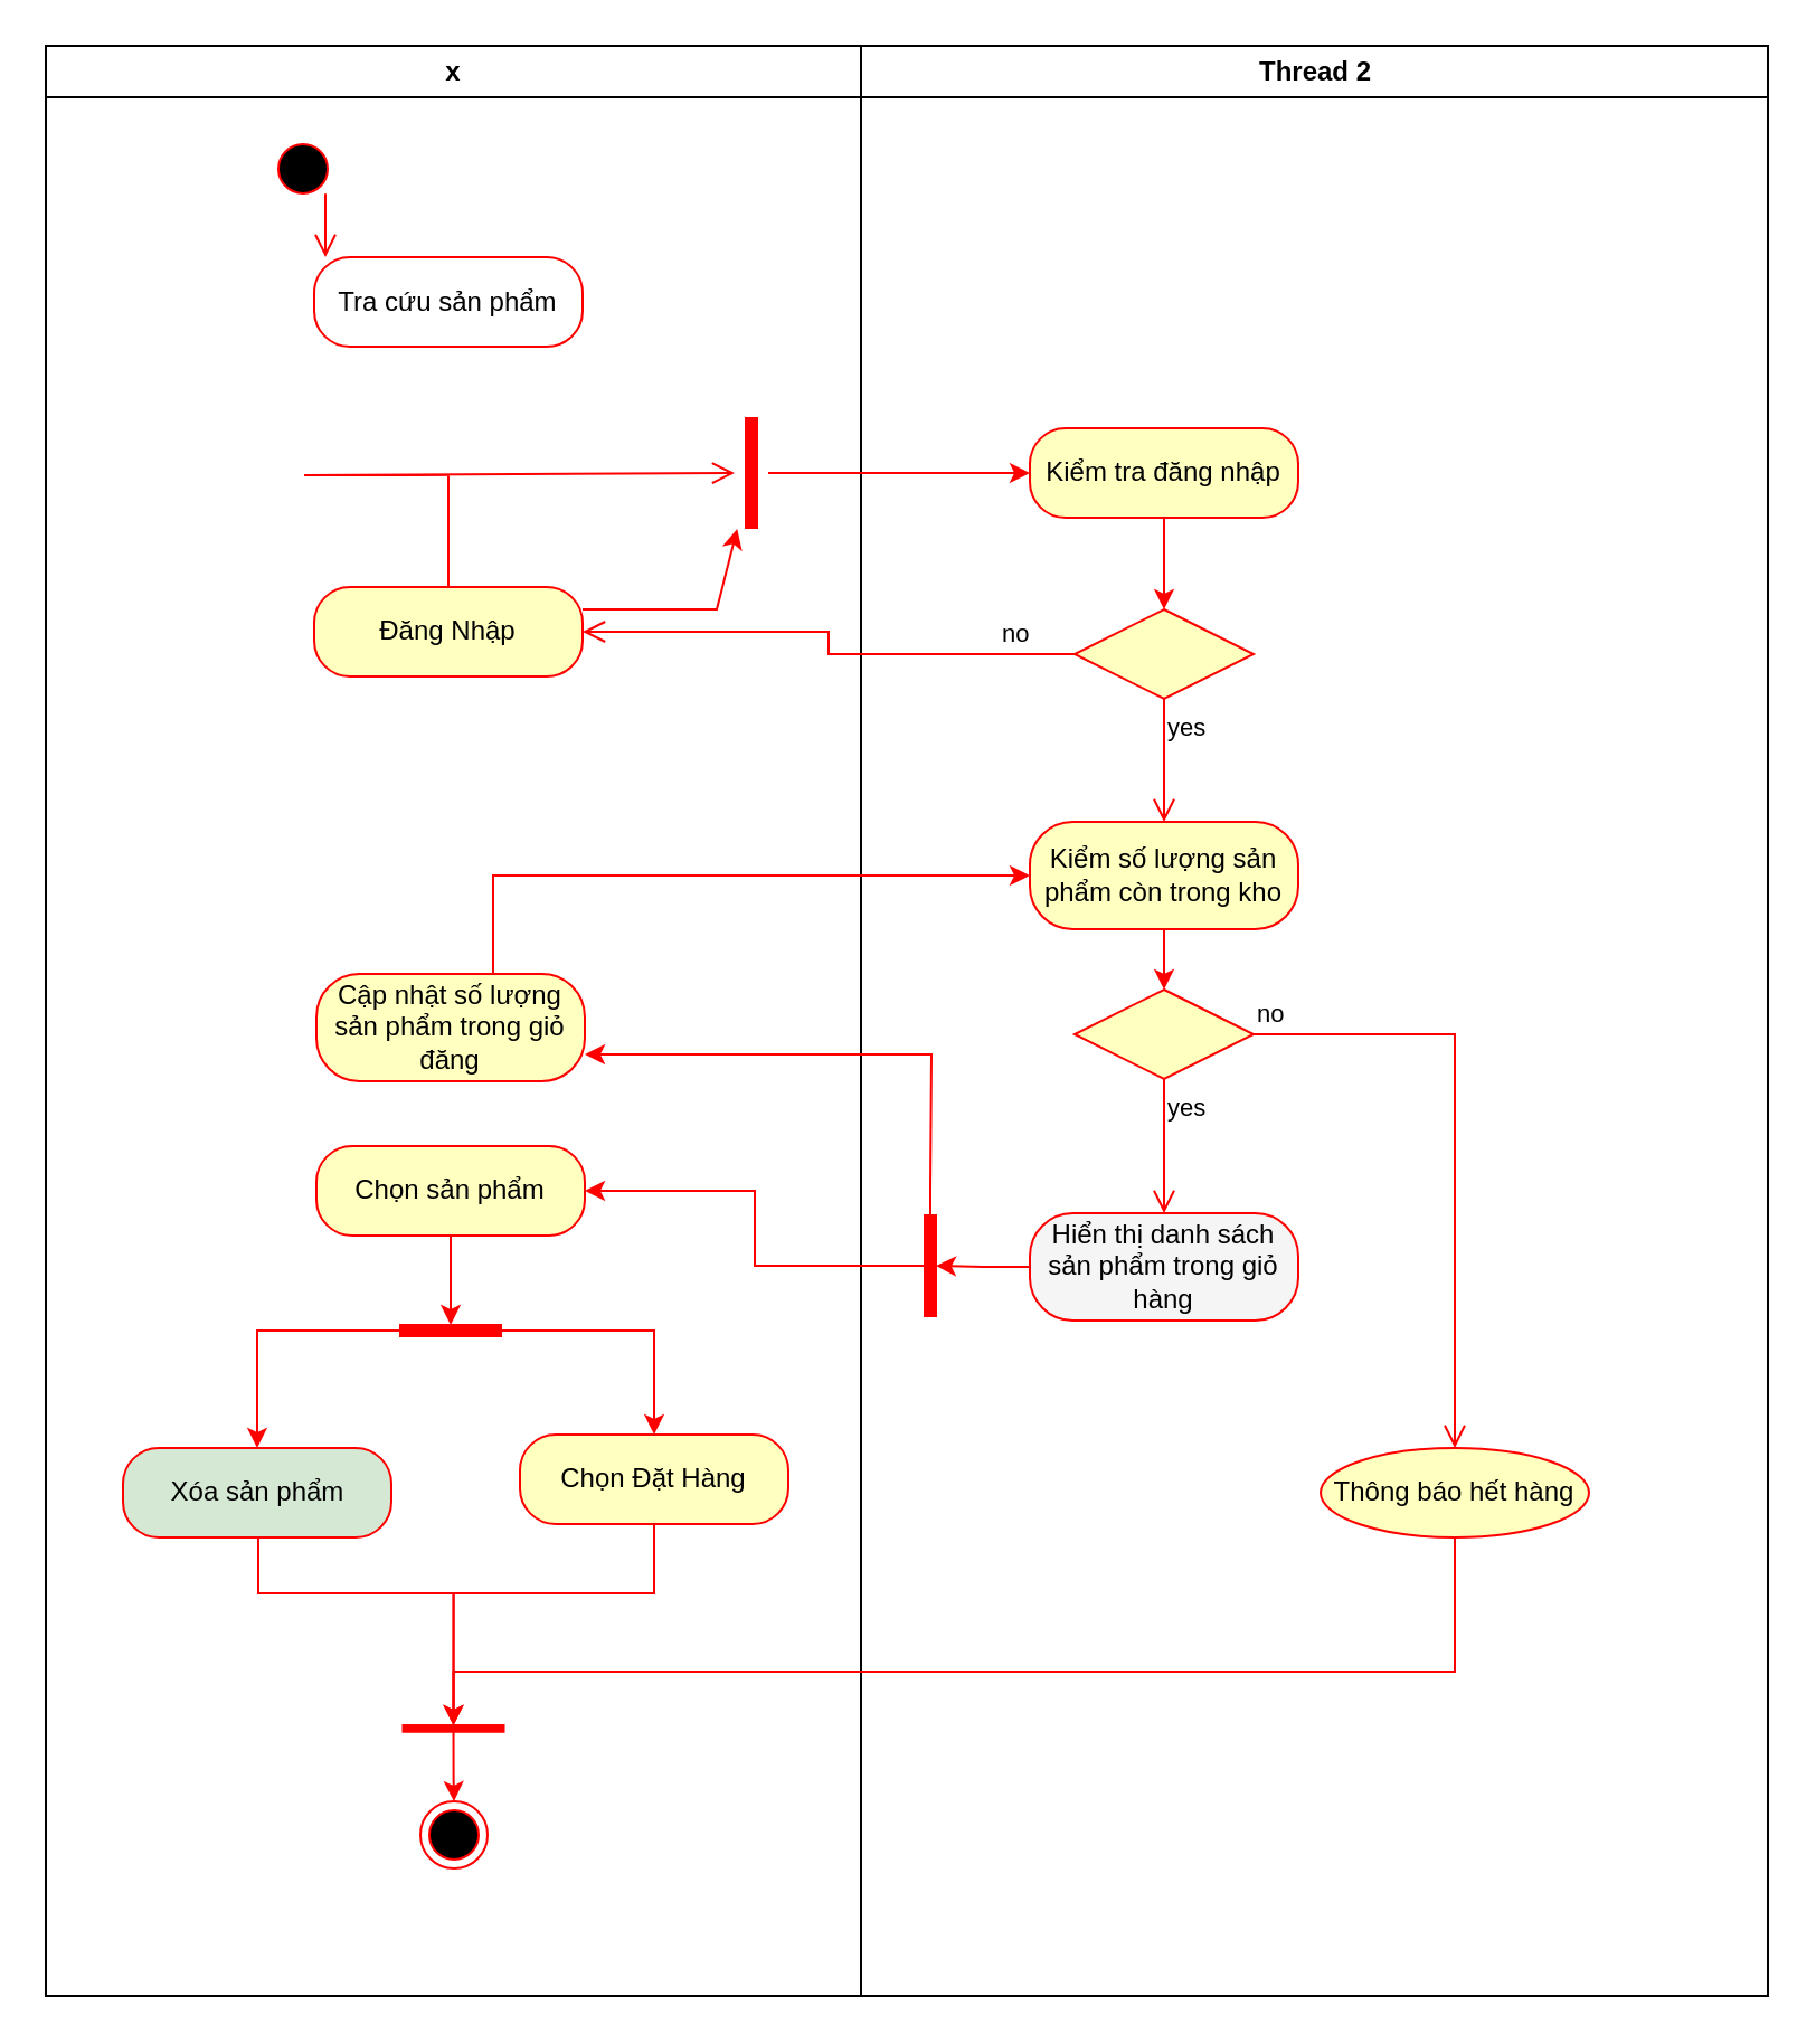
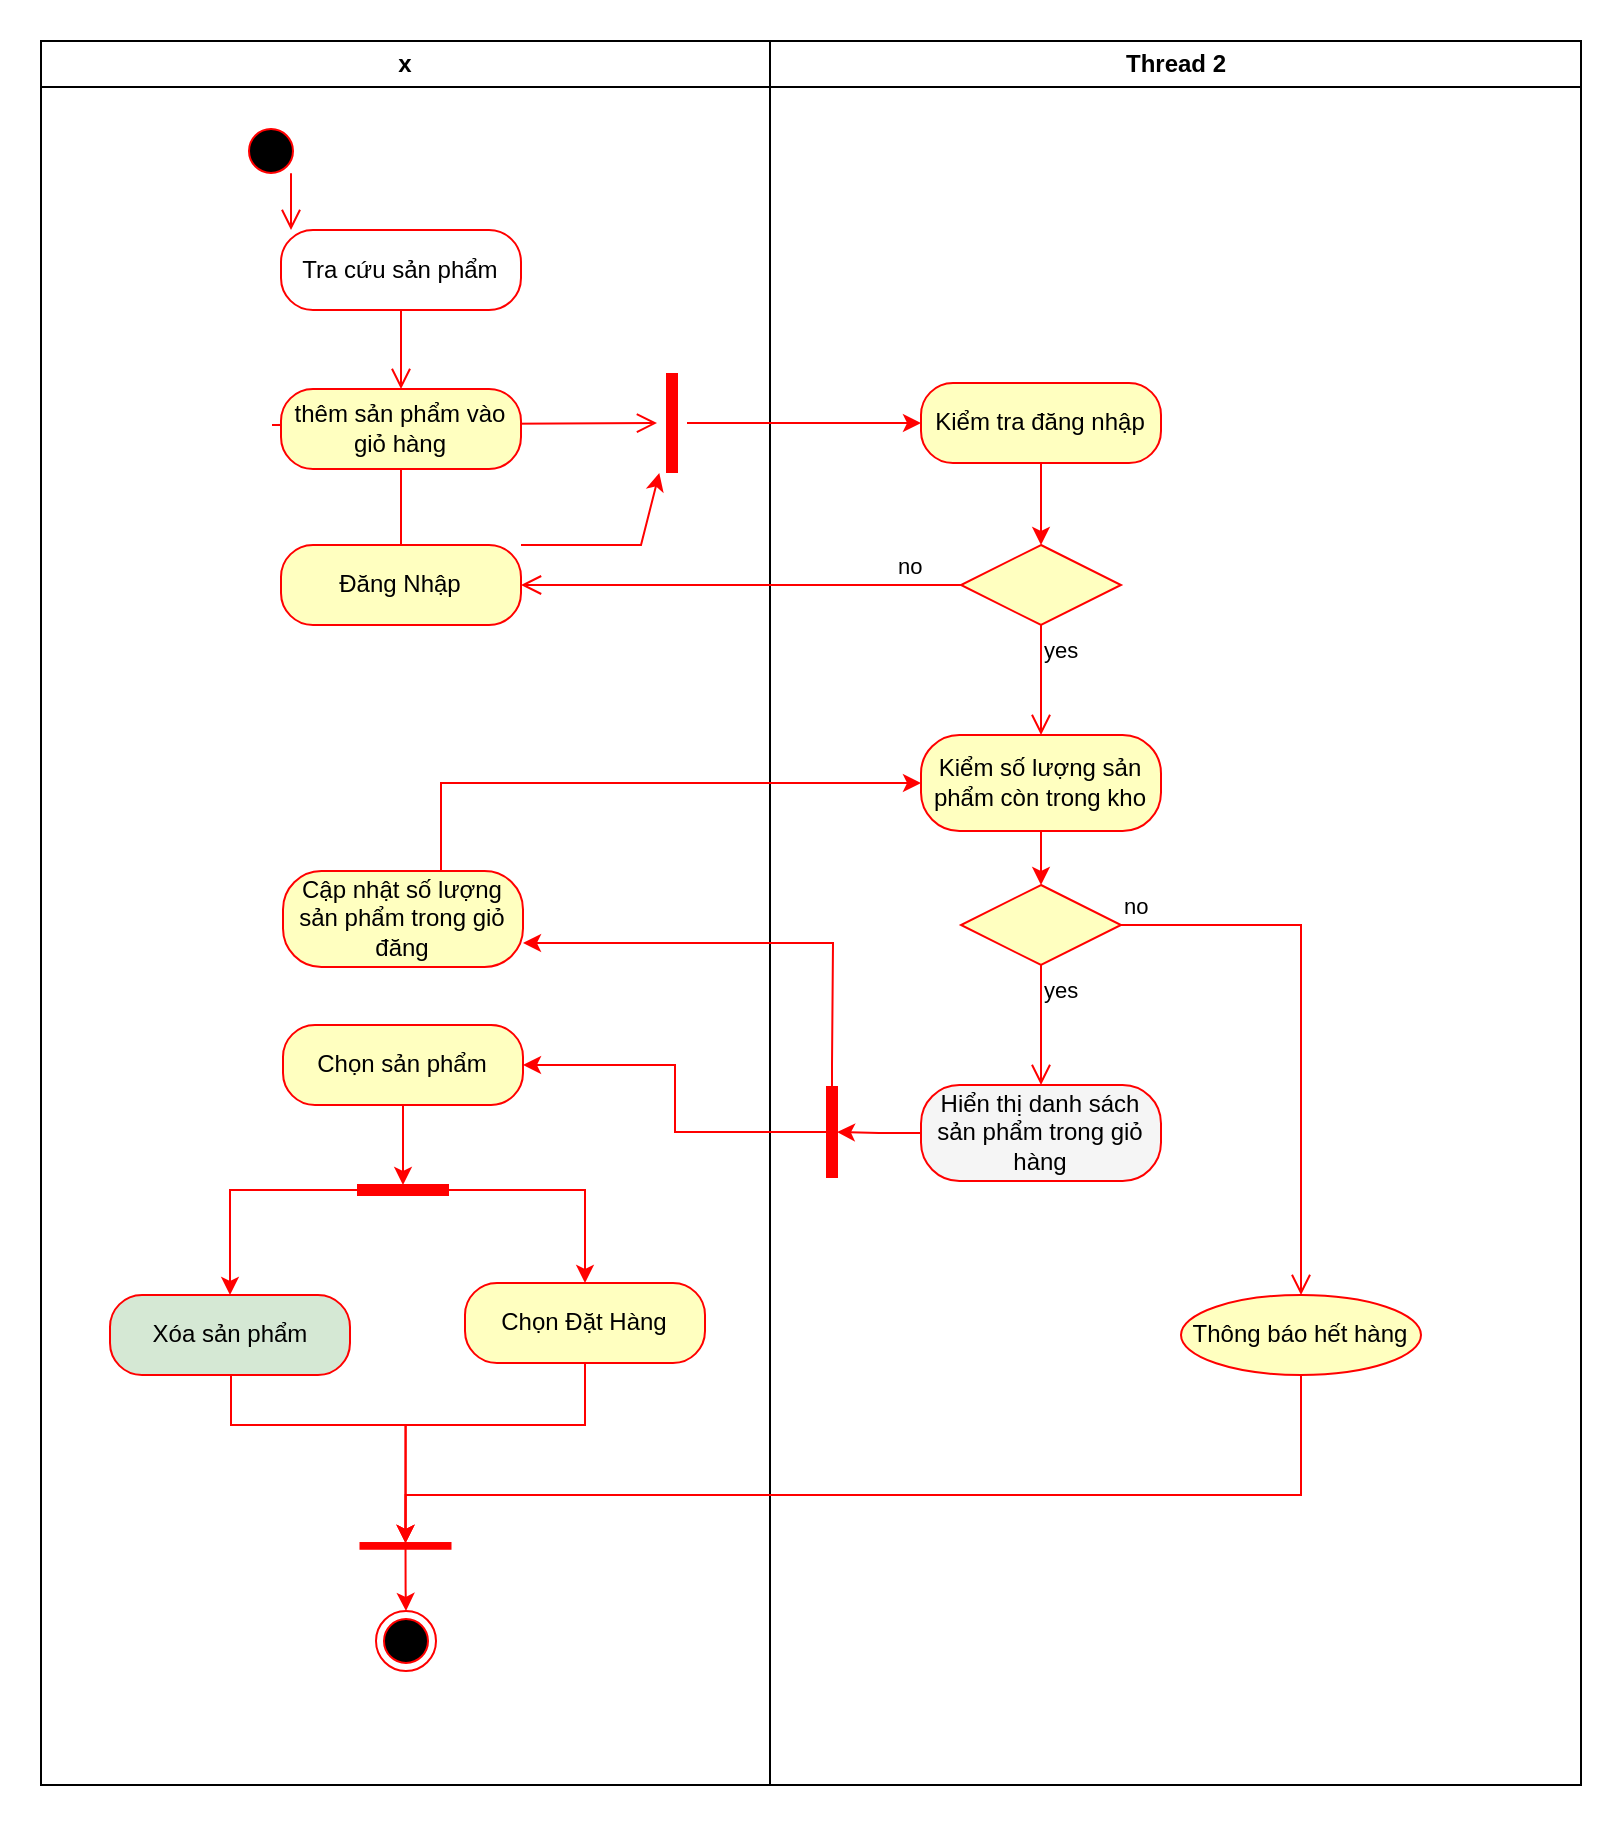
  <mxCell id="0" />
  <mxCell id="1" parent="0" />
  <mxCell id="2" value="x" style="swimlane;whiteSpace=wrap;strokeColor=#000000;" parent="1" vertex="1"><mxGeometry x="20" y="20" width="364.5" height="872" as="geometry" /></mxCell>
  <mxCell id="3" value="" style="ellipse;shape=startState;fillColor=#000000;strokeColor=#ff0000;" parent="2" vertex="1"><mxGeometry x="100" y="40" width="30" height="30" as="geometry" /></mxCell>
  <mxCell id="4" value="" style="edgeStyle=elbowEdgeStyle;elbow=horizontal;verticalAlign=bottom;endArrow=open;endSize=8;strokeColor=#FF0000;endFill=1;rounded=0" parent="2" source="3" target="5" edge="1"><mxGeometry x="100" y="40" as="geometry"><mxPoint x="115.5" y="122" as="targetPoint" /></mxGeometry></mxCell>
  <mxCell id="5" value="Tra cứu sản phẩm" style="rounded=1;whiteSpace=wrap;html=1;arcSize=40;fontColor=#000000;fillColor=#ffffff;strokeColor=#ff0000;" parent="2" vertex="1"><mxGeometry x="120" y="94.5" width="120" height="40" as="geometry" /></mxCell>
  <mxCell id="6" value="" style="edgeStyle=orthogonalEdgeStyle;rounded=0;orthogonalLoop=1;jettySize=auto;html=1;strokeColor=#FF0000;" parent="2" source="7" target="8" edge="1"><mxGeometry relative="1" as="geometry"><Array as="points"><mxPoint x="300" y="252" /></Array></mxGeometry></mxCell>
- <mxCell id="7" value="Đăng Nhập" style="rounded=1;whiteSpace=wrap;html=1;arcSize=40;fontColor=#000000;fillColor=#ffffc0;strokeColor=#ff0000;" parent="2" vertex="1"><mxGeometry x="120" y="242" width="120" height="40" as="geometry" /></mxCell>
+ <mxCell id="7" value="Đăng Nhập" style="rounded=1;whiteSpace=wrap;html=1;arcSize=40;fontColor=#000000;fillColor=#ffffc0;strokeColor=#ff0000;" parent="2" vertex="1"><mxGeometry x="120" y="252" width="120" height="40" as="geometry" /></mxCell>
  <mxCell id="8" value="" style="shape=line;strokeWidth=6;strokeColor=#ff0000;rotation=90" parent="2" vertex="1"><mxGeometry x="290.5" y="183.5" width="50" height="15" as="geometry" /></mxCell>
+ <mxCell id="9" value="" style="edgeStyle=orthogonalEdgeStyle;html=1;verticalAlign=bottom;endArrow=open;endSize=8;strokeColor=#ff0000;rounded=0;" parent="2" source="5" target="12" edge="1"><mxGeometry relative="1" as="geometry"><mxPoint x="225.5" y="142" as="targetPoint" /><Array as="points" /></mxGeometry></mxCell>
  <mxCell id="10" value="" style="edgeStyle=orthogonalEdgeStyle;html=1;verticalAlign=bottom;endArrow=open;endSize=8;strokeColor=#ff0000;rounded=0;" parent="2" source="7" target="8" edge="1"><mxGeometry relative="1" as="geometry"><mxPoint x="115" y="312" as="targetPoint" /><Array as="points"><mxPoint x="115.5" y="192" /><mxPoint x="235.5" y="192" /></Array></mxGeometry></mxCell>
  <mxCell id="11" value="Cập nhật số lượng sản phẩm trong giỏ đăng" style="rounded=1;whiteSpace=wrap;html=1;arcSize=40;fontColor=#000000;fillColor=#ffffc0;strokeColor=#ff0000;" parent="2" vertex="1"><mxGeometry x="121" y="415" width="120" height="48" as="geometry" /></mxCell>
+ <mxCell id="12" value="thêm sản phẩm vào giỏ hàng" style="rounded=1;whiteSpace=wrap;html=1;arcSize=40;fontColor=#000000;fillColor=#ffffc0;strokeColor=#ff0000;" parent="2" vertex="1"><mxGeometry x="120" y="174" width="120" height="40" as="geometry" /></mxCell>
  <mxCell id="13" value="" style="ellipse;html=1;shape=endState;fillColor=#000000;strokeColor=#ff0000;" parent="2" vertex="1"><mxGeometry x="167.5" y="785" width="30" height="30" as="geometry" /></mxCell>
  <mxCell id="14" value="" style="edgeStyle=orthogonalEdgeStyle;rounded=0;orthogonalLoop=1;jettySize=auto;html=1;strokeColor=#FF0000;" parent="2" source="15" target="18" edge="1"><mxGeometry relative="1" as="geometry" /></mxCell>
  <mxCell id="15" value="Chọn sản phẩm" style="rounded=1;whiteSpace=wrap;html=1;arcSize=40;fontColor=#000000;fillColor=#ffffc0;strokeColor=#ff0000;" parent="2" vertex="1"><mxGeometry x="121" y="492" width="120" height="40" as="geometry" /></mxCell>
  <mxCell id="16" value="" style="edgeStyle=orthogonalEdgeStyle;rounded=0;orthogonalLoop=1;jettySize=auto;html=1;strokeColor=light-dark(#ff0000, #ededed);" parent="2" source="18" target="19" edge="1"><mxGeometry relative="1" as="geometry"><mxPoint x="115.0" y="632" as="targetPoint" /></mxGeometry></mxCell>
  <mxCell id="17" value="" style="edgeStyle=orthogonalEdgeStyle;rounded=0;orthogonalLoop=1;jettySize=auto;html=1;strokeColor=#FF0000;" parent="2" source="18" target="20" edge="1"><mxGeometry relative="1" as="geometry" /></mxCell>
  <mxCell id="18" value="" style="whiteSpace=wrap;strokeColor=#FF0000;fillColor=#FF0000;rotation=90;" parent="2" vertex="1"><mxGeometry x="178.5" y="552" width="5" height="45" as="geometry" /></mxCell>
  <mxCell id="19" value="Xóa sản phẩm" style="rounded=1;whiteSpace=wrap;html=1;arcSize=40;fontColor=#000000;fillColor=#d5e8d4;strokeColor=#ff0000;" parent="2" vertex="1"><mxGeometry x="34.5" y="627" width="120" height="40" as="geometry" /></mxCell>
  <mxCell id="20" value="Chọn Đặt Hàng" style="rounded=1;whiteSpace=wrap;html=1;arcSize=40;fontColor=#000000;fillColor=#ffffc0;strokeColor=#ff0000;" parent="2" vertex="1"><mxGeometry x="212" y="621" width="120" height="40" as="geometry" /></mxCell>
  <mxCell id="21" value="" style="edgeStyle=orthogonalEdgeStyle;rounded=0;orthogonalLoop=1;jettySize=auto;html=1;endArrow=none;endFill=0;startArrow=classic;startFill=1;strokeColor=#FF0000;" parent="2" source="24" target="20" edge="1"><mxGeometry relative="1" as="geometry"><Array as="points"><mxPoint x="182" y="692" /><mxPoint x="272" y="692" /></Array></mxGeometry></mxCell>
  <mxCell id="22" value="" style="edgeStyle=orthogonalEdgeStyle;rounded=0;orthogonalLoop=1;jettySize=auto;html=1;startArrow=classic;startFill=1;endArrow=none;endFill=0;strokeColor=#FF0000;" parent="2" source="24" target="19" edge="1"><mxGeometry relative="1" as="geometry"><mxPoint x="119.75" y="714.5" as="targetPoint" /><Array as="points"><mxPoint x="95" y="692" /></Array></mxGeometry></mxCell>
  <mxCell id="23" value="" style="edgeStyle=orthogonalEdgeStyle;rounded=0;orthogonalLoop=1;jettySize=auto;html=1;strokeColor=light-dark(#ff0000, #ededed);" parent="2" source="24" target="13" edge="1"><mxGeometry relative="1" as="geometry"><mxPoint x="182.255" y="876.005" as="targetPoint" /></mxGeometry></mxCell>
  <mxCell id="24" value="" style="whiteSpace=wrap;strokeColor=#FF0000;fillColor=#FF0000;rotation=90;" parent="2" vertex="1"><mxGeometry x="180.82" y="729.94" width="2.87" height="45" as="geometry" /></mxCell>
  <mxCell id="25" value="Thread 2" style="swimlane;whiteSpace=wrap" parent="1" vertex="1"><mxGeometry x="384.5" y="20" width="405.5" height="872" as="geometry" /></mxCell>
  <mxCell id="26" value="" style="whiteSpace=wrap;strokeColor=#FF0000;fillColor=#FF0000" parent="25" vertex="1"><mxGeometry x="28.5" y="523" width="5" height="45" as="geometry" /></mxCell>
  <mxCell id="27" value="" style="edgeStyle=orthogonalEdgeStyle;rounded=0;orthogonalLoop=1;jettySize=auto;html=1;strokeColor=#FF0000;" parent="25" source="28" target="30" edge="1"><mxGeometry relative="1" as="geometry"><mxPoint x="135.5" y="244" as="targetPoint" /></mxGeometry></mxCell>
  <mxCell id="28" value="Kiểm tra đăng nhập" style="rounded=1;whiteSpace=wrap;html=1;arcSize=40;fontColor=#000000;fillColor=#ffffc0;strokeColor=#ff0000;" parent="25" vertex="1"><mxGeometry x="75.5" y="171" width="120" height="40" as="geometry" /></mxCell>
  <mxCell id="29" value="Kiểm số lượng sản phẩm còn trong kho" style="rounded=1;whiteSpace=wrap;html=1;arcSize=40;fontColor=#000000;fillColor=#ffffc0;strokeColor=#ff0000;" parent="25" vertex="1"><mxGeometry x="75.5" y="347" width="120" height="48" as="geometry" /></mxCell>
  <mxCell id="30" value="" style="rhombus;whiteSpace=wrap;html=1;fontColor=#000000;fillColor=#ffffc0;strokeColor=#ff0000;" parent="25" vertex="1"><mxGeometry x="95.5" y="252" width="80" height="40" as="geometry" /></mxCell>
  <mxCell id="31" value="yes" style="edgeStyle=orthogonalEdgeStyle;html=1;align=left;verticalAlign=top;endArrow=open;endSize=8;strokeColor=#ff0000;rounded=0;" parent="25" source="30" target="29" edge="1"><mxGeometry x="-1" relative="1" as="geometry"><mxPoint x="135.5" y="352" as="targetPoint" /></mxGeometry></mxCell>
  <mxCell id="32" value="" style="rhombus;whiteSpace=wrap;html=1;fontColor=#000000;fillColor=#ffffc0;strokeColor=#ff0000;" parent="25" vertex="1"><mxGeometry x="95.5" y="422" width="80" height="40" as="geometry" /></mxCell>
  <mxCell id="33" value="no" style="edgeStyle=orthogonalEdgeStyle;html=1;align=left;verticalAlign=bottom;endArrow=open;endSize=8;strokeColor=#ff0000;rounded=0;" parent="25" source="32" target="36" edge="1"><mxGeometry x="-1" relative="1" as="geometry"><mxPoint x="255.5" y="442" as="targetPoint" /></mxGeometry></mxCell>
  <mxCell id="34" value="yes" style="edgeStyle=orthogonalEdgeStyle;html=1;align=left;verticalAlign=top;endArrow=open;endSize=8;strokeColor=#ff0000;rounded=0;" parent="25" source="32" target="38" edge="1"><mxGeometry x="-1" relative="1" as="geometry"><mxPoint x="135.5" y="522" as="targetPoint" /></mxGeometry></mxCell>
  <mxCell id="35" value="" style="edgeStyle=orthogonalEdgeStyle;rounded=0;orthogonalLoop=1;jettySize=auto;html=1;strokeColor=#FF0000;" parent="25" source="29" target="32" edge="1"><mxGeometry relative="1" as="geometry"><mxPoint x="75.5" y="460" as="sourcePoint" /></mxGeometry></mxCell>
  <mxCell id="36" value="Thông báo hết hàng" style="ellipse;whiteSpace=wrap;html=1;arcSize=40;fontColor=#000000;fillColor=#ffffc0;strokeColor=#ff0000;" parent="25" vertex="1"><mxGeometry x="205.5" y="627" width="120" height="40" as="geometry" /></mxCell>
  <mxCell id="37" value="" style="edgeStyle=orthogonalEdgeStyle;rounded=0;orthogonalLoop=1;jettySize=auto;html=1;strokeColor=#FF0000;" parent="25" source="38" target="26" edge="1"><mxGeometry relative="1" as="geometry" /></mxCell>
  <mxCell id="38" value="Hiển thị danh sách sản phẩm trong giỏ hàng" style="rounded=1;whiteSpace=wrap;html=1;arcSize=40;fontColor=#000000;fillColor=#f5f5f5;strokeColor=#ff0000;" parent="25" vertex="1"><mxGeometry x="75.5" y="522" width="120" height="48" as="geometry" /></mxCell>
  <mxCell id="39" style="edgeStyle=orthogonalEdgeStyle;rounded=0;orthogonalLoop=1;jettySize=auto;html=1;strokeColor=#FF0000;" parent="1" source="8" target="28" edge="1"><mxGeometry relative="1" as="geometry" /></mxCell>
  <mxCell id="40" value="no" style="edgeStyle=orthogonalEdgeStyle;html=1;align=left;verticalAlign=bottom;endArrow=open;endSize=8;strokeColor=#ff0000;rounded=0;" parent="1" source="30" target="7" edge="1"><mxGeometry x="-0.701" relative="1" as="geometry"><mxPoint x="660" y="292" as="targetPoint" /><mxPoint as="offset" /></mxGeometry></mxCell>
  <mxCell id="41" value="" style="edgeStyle=orthogonalEdgeStyle;rounded=0;orthogonalLoop=1;jettySize=auto;html=1;strokeColor=#FF0000;" parent="1" source="11" target="29" edge="1"><mxGeometry relative="1" as="geometry"><mxPoint x="220" y="592" as="targetPoint" /><Array as="points"><mxPoint x="220" y="391" /></Array></mxGeometry></mxCell>
  <mxCell id="42" value="" style="edgeStyle=orthogonalEdgeStyle;rounded=0;orthogonalLoop=1;jettySize=auto;html=1;entryX=1;entryY=0.75;entryDx=0;entryDy=0;strokeColor=#FF0000;" parent="1" source="26" target="11" edge="1"><mxGeometry relative="1" as="geometry"><mxPoint x="333" y="565.5" as="targetPoint" /><Array as="points"><mxPoint x="416" y="532" /><mxPoint x="416" y="471" /></Array></mxGeometry></mxCell>
  <mxCell id="43" value="" style="edgeStyle=orthogonalEdgeStyle;rounded=0;orthogonalLoop=1;jettySize=auto;html=1;strokeColor=#FF0000;" parent="1" source="26" target="15" edge="1"><mxGeometry relative="1" as="geometry"><mxPoint x="333" y="565.5" as="targetPoint" /></mxGeometry></mxCell>
  <mxCell id="44" value="" style="edgeStyle=orthogonalEdgeStyle;rounded=0;orthogonalLoop=1;jettySize=auto;html=1;strokeColor=#FF0000;" parent="1" source="36" target="24" edge="1"><mxGeometry relative="1" as="geometry"><mxPoint x="650" y="782" as="targetPoint" /><Array as="points"><mxPoint x="650" y="747" /></Array></mxGeometry></mxCell>
